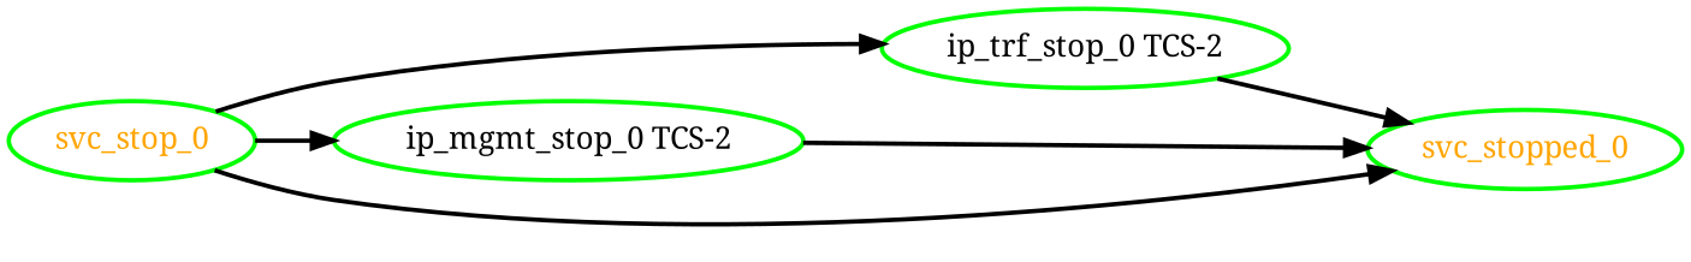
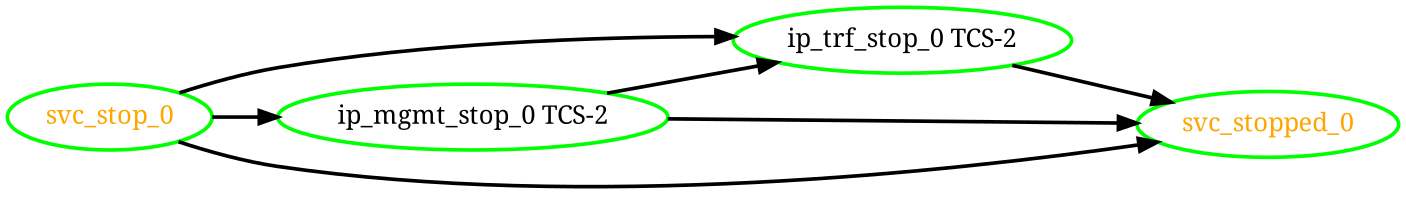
  digraph {
    rankdir=LR
    fontname="Noto Serif"
    node [color=green fontcolor=black style=bold fontname="Noto Serif"]
    edge [style=bold fontname="Noto Serif"]
    "ip_mgmt_stop_0 TCS-2"
    "ip_trf_stop_0 TCS-2"
    svc_stopped_0 [fontcolor=orange]
    svc_stop_0 [fontcolor=orange]
+   "ip_mgmt_stop_0 TCS-2" -> "ip_trf_stop_0 TCS-2"
    "ip_mgmt_stop_0 TCS-2" -> svc_stopped_0
    "ip_trf_stop_0 TCS-2" -> svc_stopped_0
    svc_stop_0 -> "ip_mgmt_stop_0 TCS-2"
    svc_stop_0 -> "ip_trf_stop_0 TCS-2"
    svc_stop_0 -> svc_stopped_0
  }
